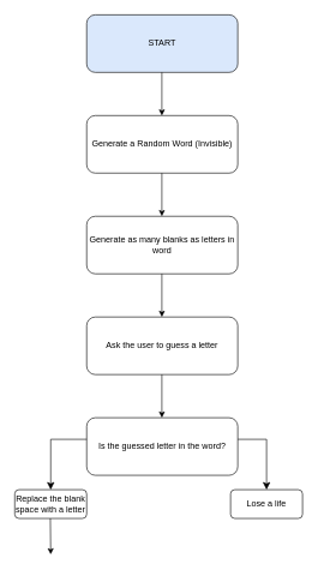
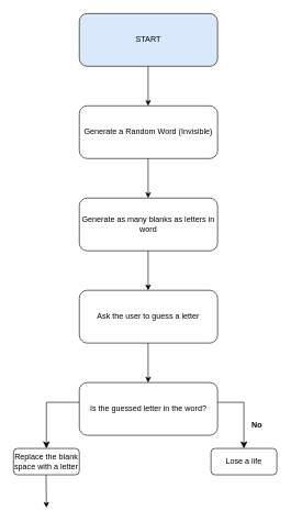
  <mxCell id="0" />
  <mxCell id="1" parent="0" />
  <mxCell id="2" value="START" style="rounded=1;whiteSpace=wrap;html=1;fillColor=#dae8fc;" vertex="1" parent="1"><mxGeometry x="120" y="20" width="210" height="80" as="geometry" /></mxCell>
  <mxCell id="3" value="" style="endArrow=classic;html=1;rounded=0;" edge="1" parent="1"><mxGeometry width="50" height="50" relative="1" as="geometry"><mxPoint x="224.5" y="100" as="sourcePoint" /><mxPoint x="224.5" y="160" as="targetPoint" /></mxGeometry></mxCell>
  <mxCell id="4" value="Generate a Random Word (Invisible)" style="rounded=1;whiteSpace=wrap;html=1;" vertex="1" parent="1"><mxGeometry x="120" y="160" width="210" height="80" as="geometry" /></mxCell>
  <mxCell id="5" value="" style="endArrow=classic;html=1;rounded=0;" edge="1" parent="1"><mxGeometry width="50" height="50" relative="1" as="geometry"><mxPoint x="224.5" y="240" as="sourcePoint" /><mxPoint x="224.5" y="300" as="targetPoint" /></mxGeometry></mxCell>
  <mxCell id="6" value="Generate as many blanks as letters in word" style="rounded=1;whiteSpace=wrap;html=1;" vertex="1" parent="1"><mxGeometry x="120" y="300" width="210" height="80" as="geometry" /></mxCell>
  <mxCell id="7" value="" style="endArrow=classic;html=1;rounded=0;" edge="1" parent="1"><mxGeometry width="50" height="50" relative="1" as="geometry"><mxPoint x="224.5" y="380" as="sourcePoint" /><mxPoint x="224.5" y="440" as="targetPoint" /></mxGeometry></mxCell>
  <mxCell id="8" value="Ask the user to guess a letter" style="rounded=1;whiteSpace=wrap;html=1;" vertex="1" parent="1"><mxGeometry x="120" y="440" width="210" height="80" as="geometry" /></mxCell>
  <mxCell id="9" value="" style="endArrow=classic;html=1;rounded=0;" edge="1" parent="1"><mxGeometry width="50" height="50" relative="1" as="geometry"><mxPoint x="224.5" y="520" as="sourcePoint" /><mxPoint x="224.5" y="580" as="targetPoint" /></mxGeometry></mxCell>
  <mxCell id="10" value="Is the guessed letter in the word?" style="rounded=1;whiteSpace=wrap;html=1;" vertex="1" parent="1"><mxGeometry x="120" y="580" width="210" height="80" as="geometry" /></mxCell>
  <mxCell id="11" value="" style="edgeStyle=segmentEdgeStyle;endArrow=classic;html=1;curved=0;rounded=0;endSize=8;startSize=8;" edge="1" parent="1"><mxGeometry width="50" height="50" relative="1" as="geometry"><mxPoint x="330" y="610" as="sourcePoint" /><mxPoint x="370" y="680" as="targetPoint" /></mxGeometry></mxCell>
  <mxCell id="12" value="Lose a life" style="rounded=1;whiteSpace=wrap;html=1;" vertex="1" parent="1"><mxGeometry x="320" y="680" width="100" height="40" as="geometry" /></mxCell>
  <mxCell id="13" value="" style="edgeStyle=segmentEdgeStyle;endArrow=classic;html=1;curved=0;rounded=0;endSize=8;startSize=8;" edge="1" parent="1"><mxGeometry width="50" height="50" relative="1" as="geometry"><mxPoint x="120" y="610" as="sourcePoint" /><mxPoint x="70" y="680" as="targetPoint" /></mxGeometry></mxCell>
  <mxCell id="14" value="Replace the blank space with a letter" style="rounded=1;whiteSpace=wrap;html=1;" vertex="1" parent="1"><mxGeometry x="20" y="680" width="100" height="40" as="geometry" /></mxCell>
+ <mxCell id="15" value="&lt;b&gt;No&lt;/b&gt;" style="text;strokeColor=none;align=center;fillColor=none;html=1;verticalAlign=middle;whiteSpace=wrap;rounded=0;" vertex="1" parent="1"><mxGeometry x="360" y="630" width="60" height="30" as="geometry" /></mxCell>
  <mxCell id="16" value="" style="endArrow=classic;html=1;rounded=0;" edge="1" parent="1"><mxGeometry width="50" height="50" relative="1" as="geometry"><mxPoint x="69.5" y="720" as="sourcePoint" /><mxPoint x="70" y="770" as="targetPoint" /></mxGeometry></mxCell>
